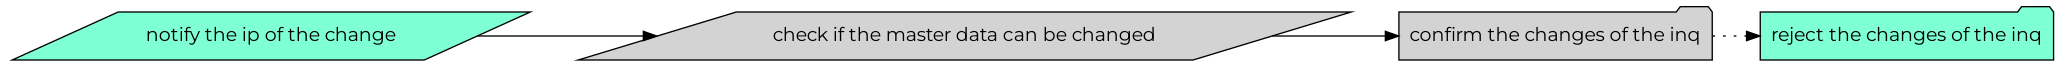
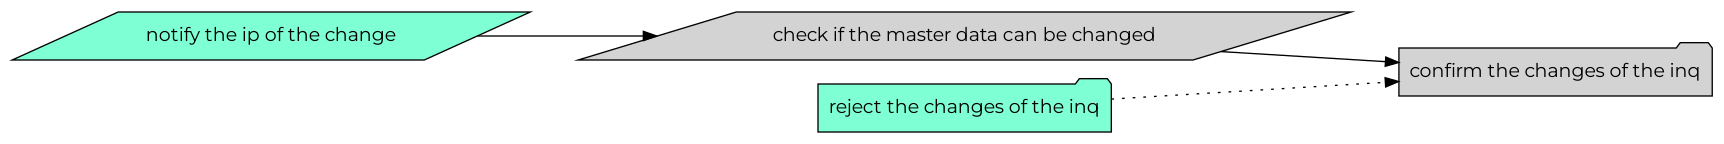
  strict digraph {
    fontname=Montserrat
    rankdir=LR
    node [fillcolor=aquamarine fontname=Montserrat shape=parallelogram style=filled]
    edge [arrowhead=normal attrs="{'type': 'flow', 'label': 'flow'}" fontname=Montserrat style=solid]
    "notify the ip of the change" [attrs="{'type': 'Activity', 'label': 'notify the ip of the change'}"]
    "check if the master data can be changed" [attrs="{'type': 'Activity', 'label': 'check if the master data can be changed'}" fillcolor=lightgrey]
    "confirm the changes of the inq" [attrs="{'type': 'Activity', 'label': 'confirm the changes of the inq'}" fillcolor=lightgrey shape=folder]
    "reject the changes of the inq" [attrs="{'type': 'Activity', 'label': 'reject the changes of the inq'}" shape=folder]
    "notify the ip of the change" -> "check if the master data can be changed"
    "check if the master data can be changed" -> "confirm the changes of the inq"
-   "confirm the changes of the inq" -> "reject the changes of the inq" [style=dotted]
+   "reject the changes of the inq" -> "confirm the changes of the inq" [style=dotted]
  }
